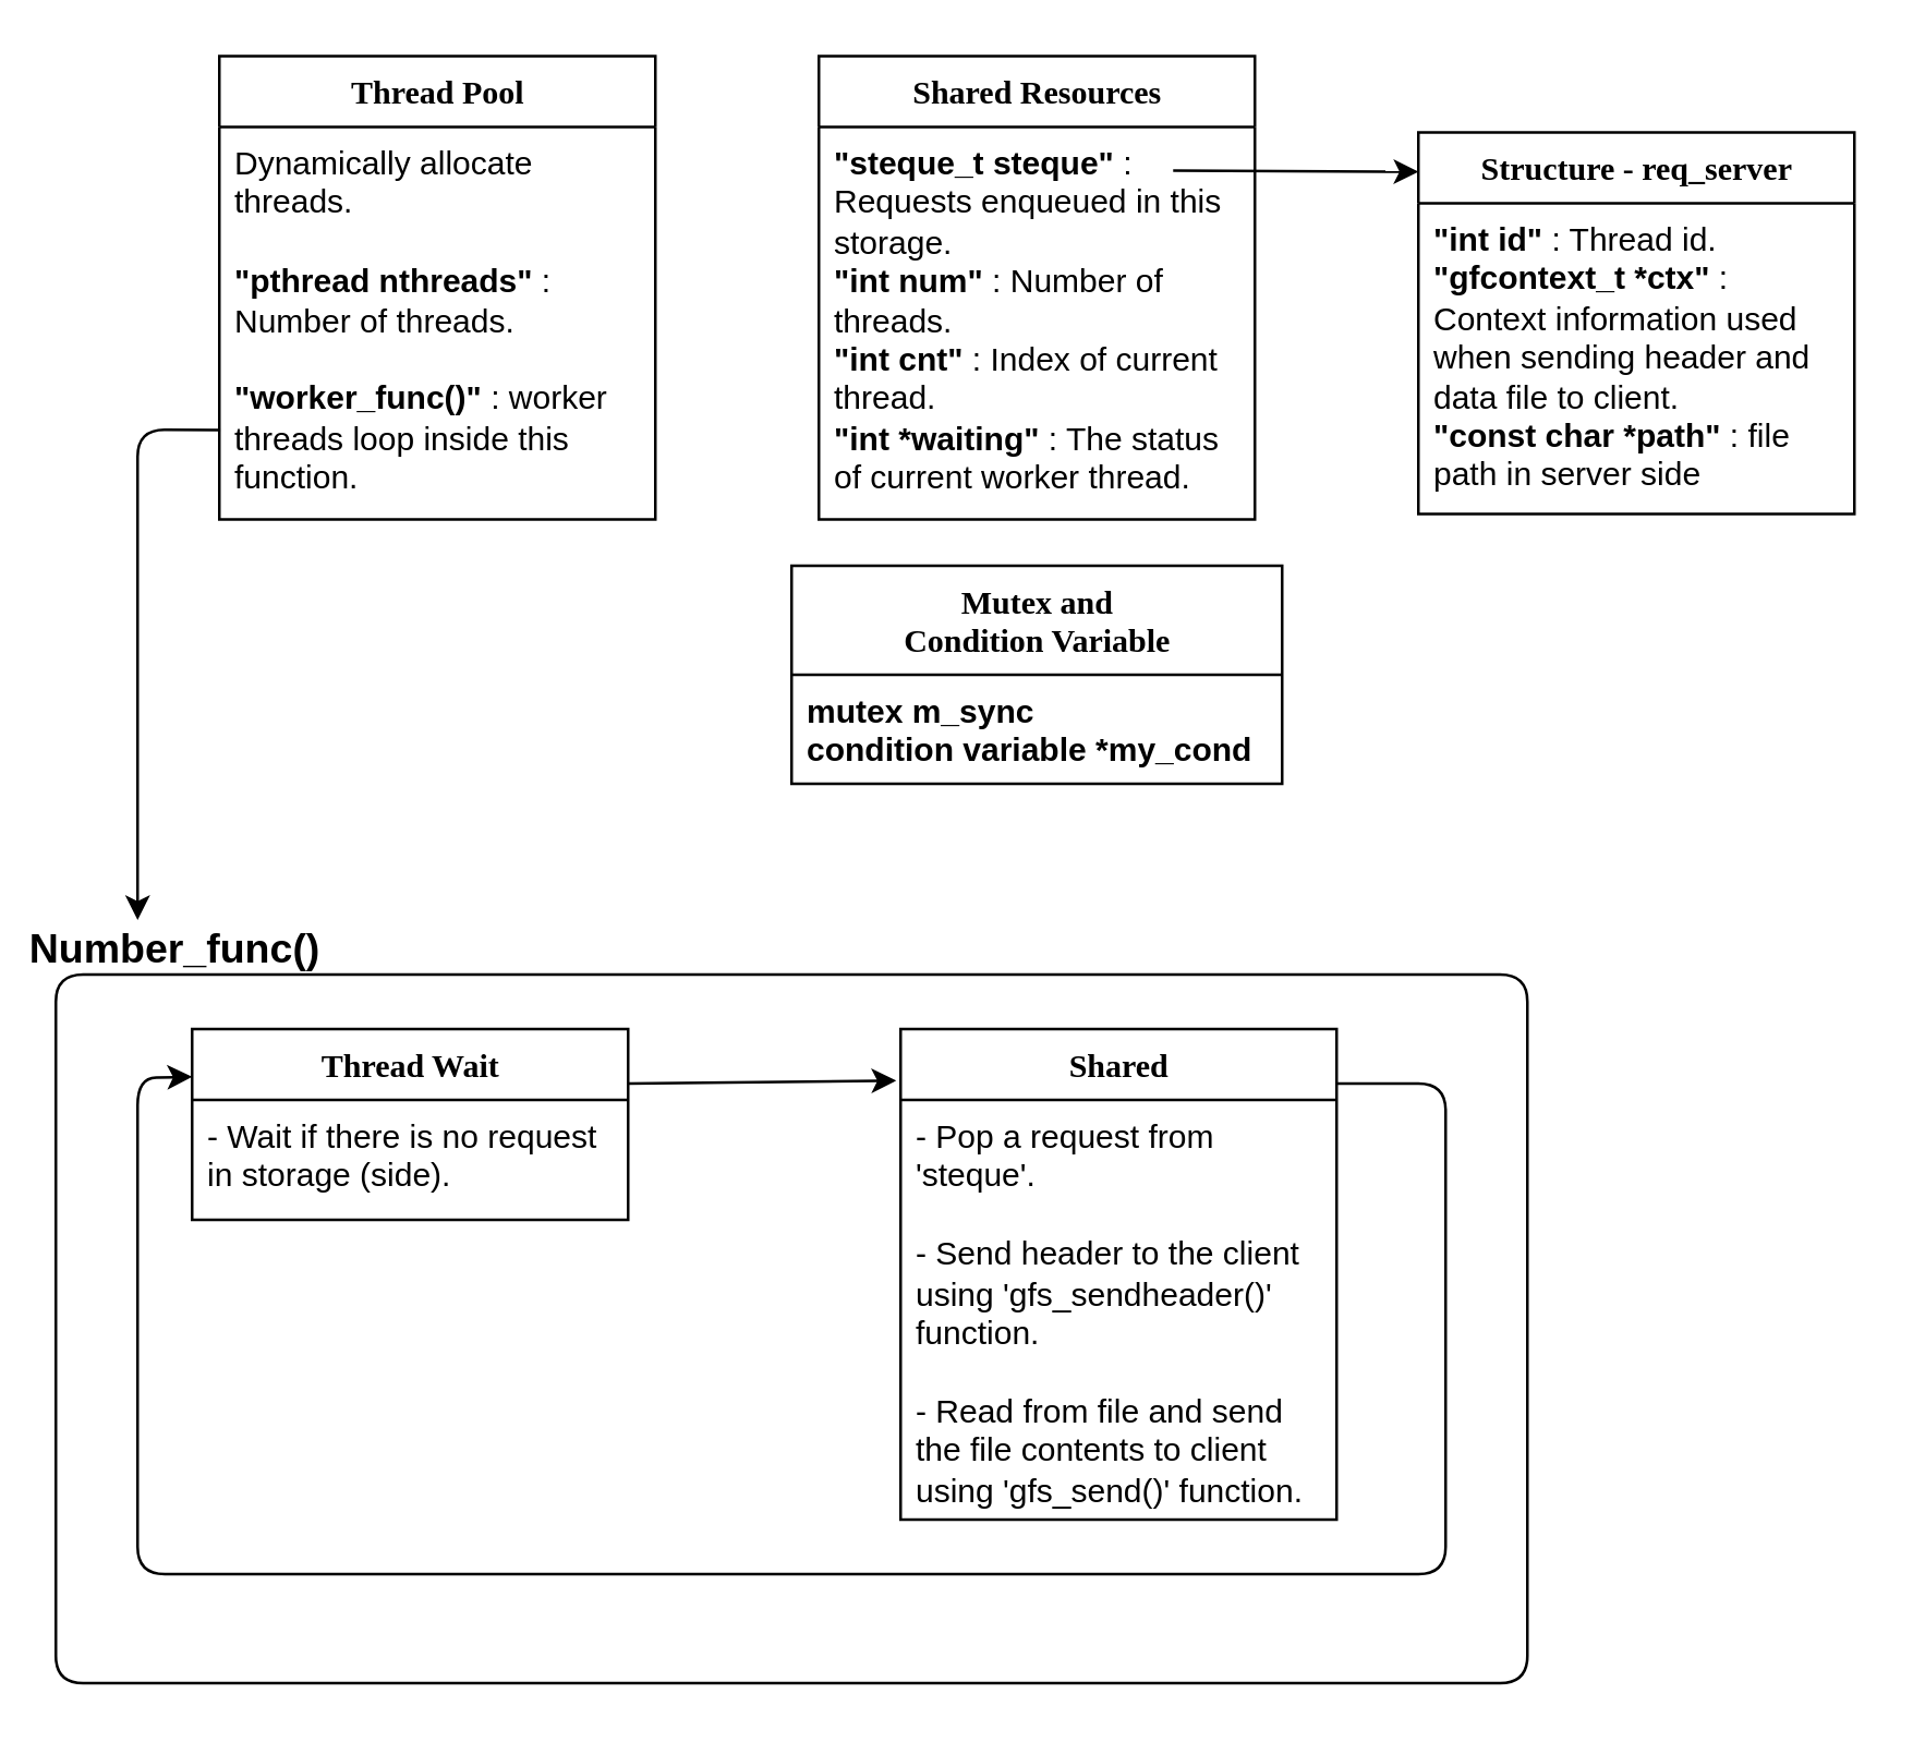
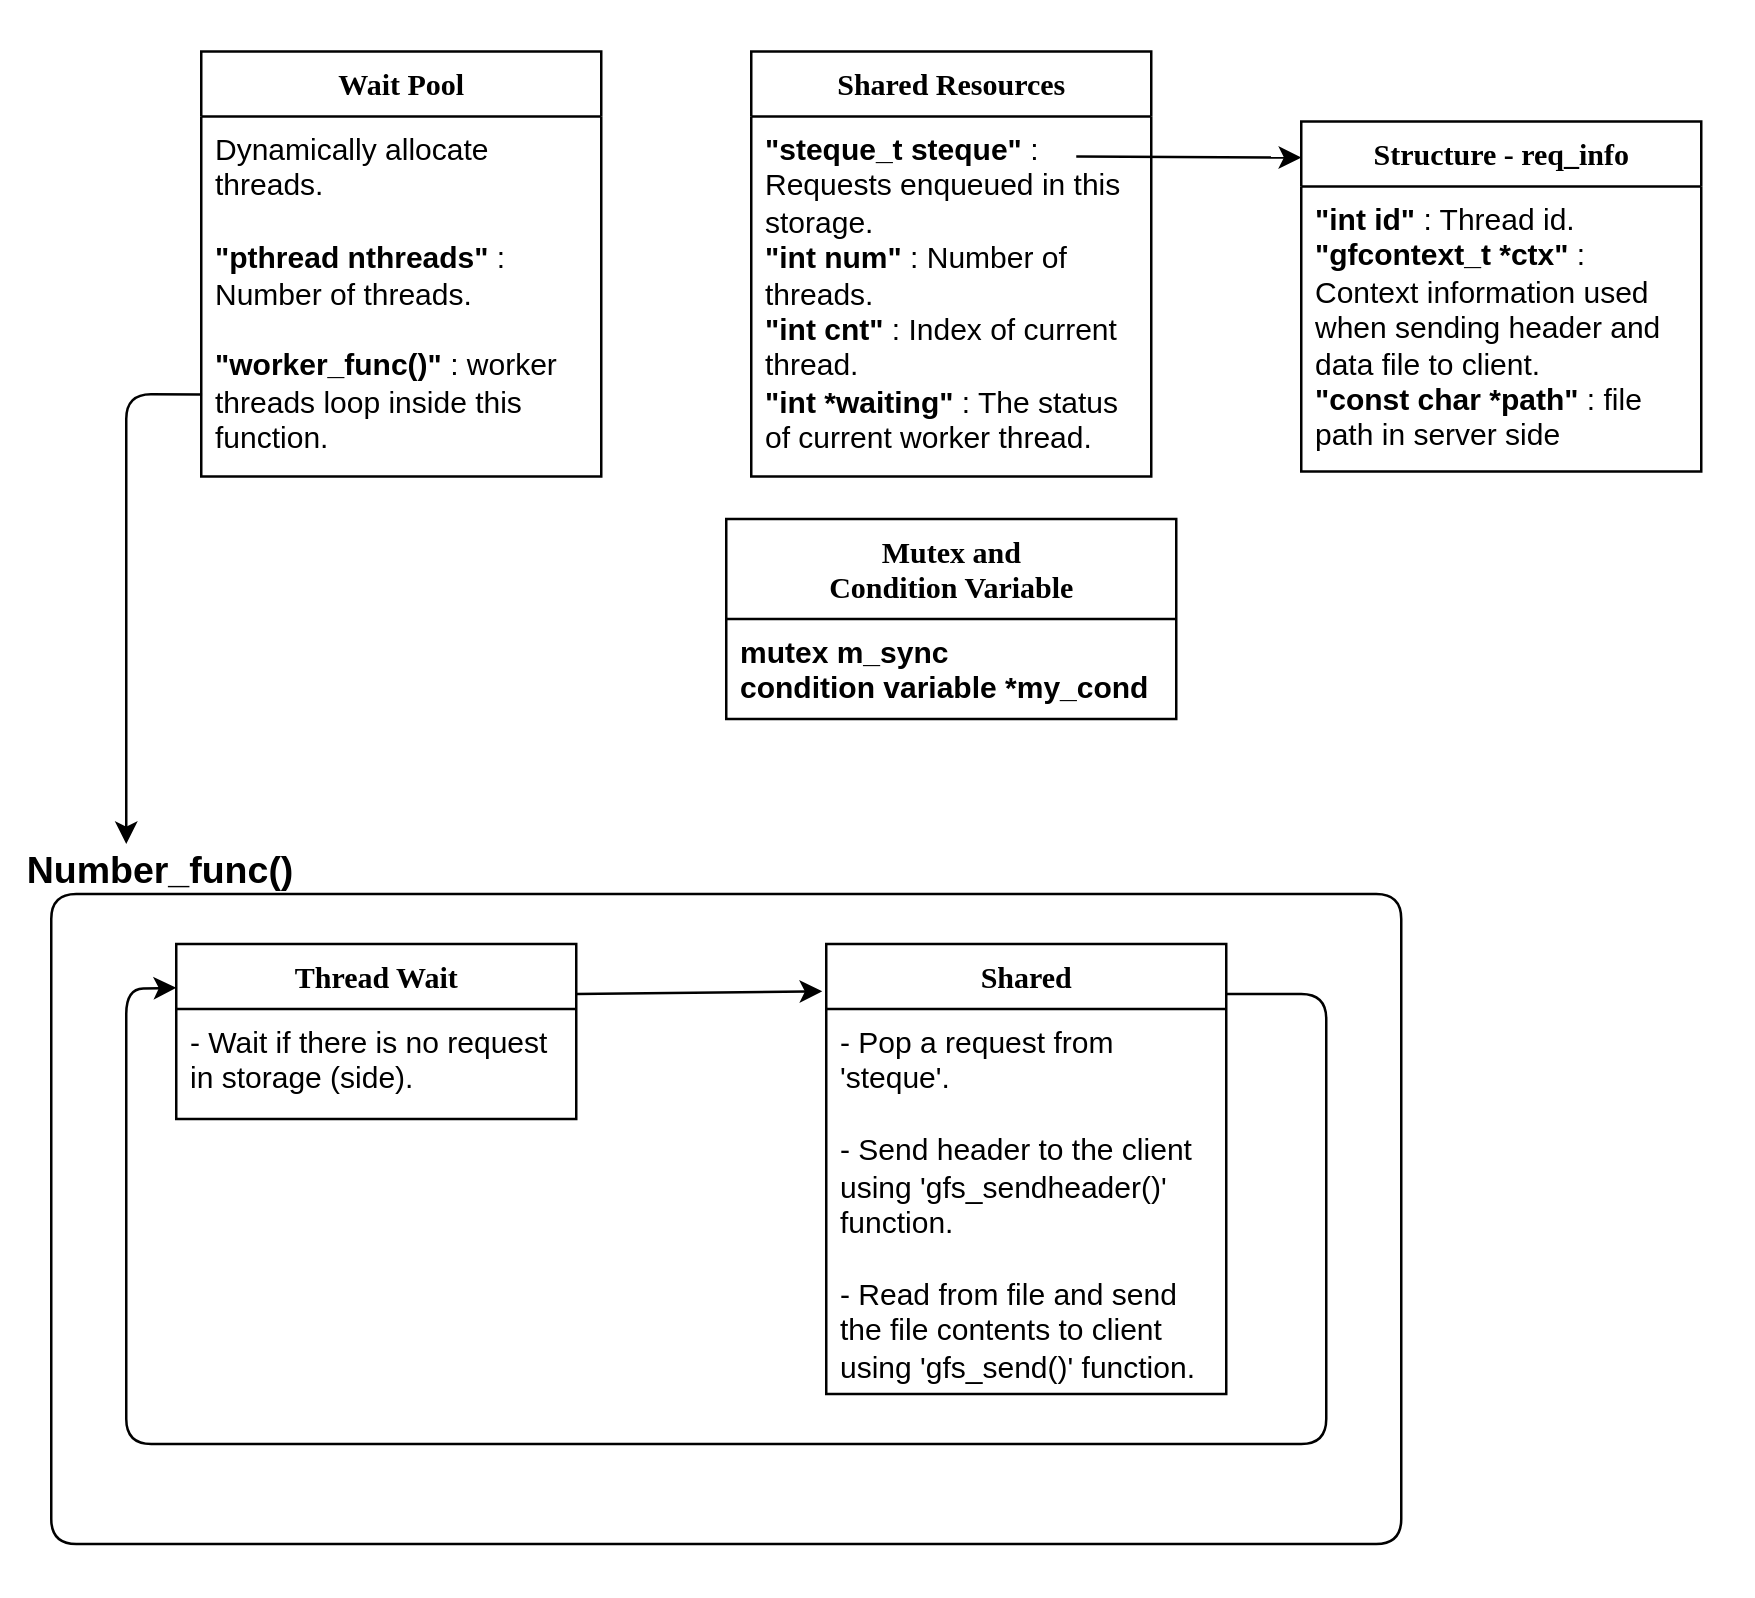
  <mxCell id="0" />
  <mxCell id="1" parent="0" />
- <mxCell id="2" value="Thread Pool" style="swimlane;html=1;fontStyle=1;align=center;verticalAlign=top;childLayout=stackLayout;horizontal=1;startSize=26;horizontalStack=0;resizeParent=1;resizeLast=0;collapsible=1;marginBottom=0;swimlaneFillColor=#ffffff;rounded=0;shadow=0;comic=0;labelBackgroundColor=none;strokeWidth=1;fillColor=none;fontFamily=Verdana;fontSize=12" parent="1" vertex="1"><mxGeometry x="80" y="20" width="160" height="170" as="geometry" /></mxCell>
+ <mxCell id="2" value="Wait Pool" style="swimlane;html=1;fontStyle=1;align=center;verticalAlign=top;childLayout=stackLayout;horizontal=1;startSize=26;horizontalStack=0;resizeParent=1;resizeLast=0;collapsible=1;marginBottom=0;swimlaneFillColor=#ffffff;rounded=0;shadow=0;comic=0;labelBackgroundColor=none;strokeWidth=1;fillColor=none;fontFamily=Verdana;fontSize=12" parent="1" vertex="1"><mxGeometry x="80" y="20" width="160" height="170" as="geometry" /></mxCell>
  <mxCell id="3" value="Dynamically allocate threads.&lt;br&gt;&lt;br&gt;&lt;b&gt;&quot;pthread nthreads&quot;&lt;/b&gt; : Number of threads.&lt;br&gt;&lt;br&gt;&lt;b&gt;&quot;worker_func()&quot;&lt;/b&gt; : worker threads loop inside this function." style="text;html=1;strokeColor=none;fillColor=none;align=left;verticalAlign=top;spacingLeft=4;spacingRight=4;whiteSpace=wrap;overflow=hidden;rotatable=0;points=[[0,0.5],[1,0.5]];portConstraint=eastwest;" parent="2" vertex="1"><mxGeometry y="26" width="160" height="144" as="geometry" /></mxCell>
  <mxCell id="4" value="Shared Resources" style="swimlane;html=1;fontStyle=1;align=center;verticalAlign=top;childLayout=stackLayout;horizontal=1;startSize=26;horizontalStack=0;resizeParent=1;resizeLast=0;collapsible=1;marginBottom=0;swimlaneFillColor=#ffffff;rounded=0;shadow=0;comic=0;labelBackgroundColor=none;strokeWidth=1;fillColor=none;fontFamily=Verdana;fontSize=12" vertex="1" parent="1"><mxGeometry x="300" y="20" width="160" height="170" as="geometry" /></mxCell>
  <mxCell id="5" value="" style="endArrow=classic;html=1;entryX=0;entryY=0.103;entryDx=0;entryDy=0;entryPerimeter=0;" edge="1" parent="4" target="9"><mxGeometry width="50" height="50" relative="1" as="geometry"><mxPoint x="130" y="42" as="sourcePoint" /><mxPoint x="180" y="-8" as="targetPoint" /></mxGeometry></mxCell>
  <mxCell id="6" value="&lt;b&gt;&quot;steque_t steque&quot; &lt;/b&gt;: Requests enqueued in this storage.&lt;br&gt;&lt;b&gt;&quot;int num&quot;&lt;/b&gt; : Number of threads.&lt;br&gt;&lt;b&gt;&quot;int cnt&quot;&lt;/b&gt; : Index of current thread.&lt;br&gt;&lt;b&gt;&quot;int *waiting&quot;&lt;/b&gt; : The status of current worker thread.&lt;br&gt;" style="text;html=1;strokeColor=none;fillColor=none;align=left;verticalAlign=top;spacingLeft=4;spacingRight=4;whiteSpace=wrap;overflow=hidden;rotatable=0;points=[[0,0.5],[1,0.5]];portConstraint=eastwest;" vertex="1" parent="4"><mxGeometry y="26" width="160" height="144" as="geometry" /></mxCell>
  <mxCell id="7" value="Mutex and &lt;br&gt;Condition Variable" style="swimlane;html=1;fontStyle=1;align=center;verticalAlign=top;childLayout=stackLayout;horizontal=1;startSize=40;horizontalStack=0;resizeParent=1;resizeLast=0;collapsible=1;marginBottom=0;swimlaneFillColor=#ffffff;rounded=0;shadow=0;comic=0;labelBackgroundColor=none;strokeWidth=1;fillColor=none;fontFamily=Verdana;fontSize=12" vertex="1" parent="1"><mxGeometry x="290" y="207" width="180" height="80" as="geometry" /></mxCell>
  <mxCell id="8" value="&lt;b&gt;mutex m_sync&lt;br&gt;condition variable *my_cond&lt;br&gt;&lt;/b&gt;" style="text;html=1;strokeColor=none;fillColor=none;align=left;verticalAlign=top;spacingLeft=4;spacingRight=4;whiteSpace=wrap;overflow=hidden;rotatable=0;points=[[0,0.5],[1,0.5]];portConstraint=eastwest;" vertex="1" parent="7"><mxGeometry y="40" width="180" height="40" as="geometry" /></mxCell>
- <mxCell id="9" value="Structure - req_server" style="swimlane;html=1;fontStyle=1;align=center;verticalAlign=top;childLayout=stackLayout;horizontal=1;startSize=26;horizontalStack=0;resizeParent=1;resizeLast=0;collapsible=1;marginBottom=0;swimlaneFillColor=#ffffff;rounded=0;shadow=0;comic=0;labelBackgroundColor=none;strokeWidth=1;fillColor=none;fontFamily=Verdana;fontSize=12" vertex="1" parent="1"><mxGeometry x="520" y="48" width="160" height="140" as="geometry" /></mxCell>
+ <mxCell id="9" value="Structure - req_info" style="swimlane;html=1;fontStyle=1;align=center;verticalAlign=top;childLayout=stackLayout;horizontal=1;startSize=26;horizontalStack=0;resizeParent=1;resizeLast=0;collapsible=1;marginBottom=0;swimlaneFillColor=#ffffff;rounded=0;shadow=0;comic=0;labelBackgroundColor=none;strokeWidth=1;fillColor=none;fontFamily=Verdana;fontSize=12" vertex="1" parent="1"><mxGeometry x="520" y="48" width="160" height="140" as="geometry" /></mxCell>
  <mxCell id="10" value="&lt;b&gt;&quot;int id&quot;&lt;/b&gt; : Thread id.&lt;br&gt;&lt;b&gt;&quot;gfcontext_t *ctx&quot;&lt;/b&gt;&amp;nbsp;: Context information used when sending header and data file to client.&lt;br&gt;&lt;b&gt;&quot;const char *path&quot;&lt;/b&gt; : file path in server side" style="text;html=1;strokeColor=none;fillColor=none;align=left;verticalAlign=top;spacingLeft=4;spacingRight=4;whiteSpace=wrap;overflow=hidden;rotatable=0;points=[[0,0.5],[1,0.5]];portConstraint=eastwest;" vertex="1" parent="9"><mxGeometry y="26" width="160" height="114" as="geometry" /></mxCell>
  <mxCell id="11" value="" style="endArrow=classic;html=1;exitX=0.002;exitY=0.772;exitDx=0;exitDy=0;exitPerimeter=0;" edge="1" parent="1" source="3"><mxGeometry width="50" height="50" relative="1" as="geometry"><mxPoint x="40" y="282" as="sourcePoint" /><mxPoint x="50" y="337" as="targetPoint" /><Array as="points"><mxPoint x="50" y="157" /></Array></mxGeometry></mxCell>
  <mxCell id="12" value="Thread Wait" style="swimlane;html=1;fontStyle=1;align=center;verticalAlign=top;childLayout=stackLayout;horizontal=1;startSize=26;horizontalStack=0;resizeParent=1;resizeLast=0;collapsible=1;marginBottom=0;swimlaneFillColor=#ffffff;rounded=0;shadow=0;comic=0;labelBackgroundColor=none;strokeWidth=1;fillColor=none;fontFamily=Verdana;fontSize=12" vertex="1" parent="1"><mxGeometry x="70" y="377" width="160" height="70" as="geometry" /></mxCell>
  <mxCell id="13" value="- Wait if there is no request in storage (side)." style="text;html=1;strokeColor=none;fillColor=none;align=left;verticalAlign=top;spacingLeft=4;spacingRight=4;whiteSpace=wrap;overflow=hidden;rotatable=0;points=[[0,0.5],[1,0.5]];portConstraint=eastwest;" vertex="1" parent="12"><mxGeometry y="26" width="160" height="44" as="geometry" /></mxCell>
  <mxCell id="14" value="Shared" style="swimlane;html=1;fontStyle=1;align=center;verticalAlign=top;childLayout=stackLayout;horizontal=1;startSize=26;horizontalStack=0;resizeParent=1;resizeLast=0;collapsible=1;marginBottom=0;swimlaneFillColor=#ffffff;rounded=0;shadow=0;comic=0;labelBackgroundColor=none;strokeWidth=1;fillColor=none;fontFamily=Verdana;fontSize=12" vertex="1" parent="1"><mxGeometry x="330" y="377" width="160" height="180" as="geometry" /></mxCell>
  <mxCell id="15" value="- Pop a request from 'steque'.&lt;br&gt;&lt;br&gt;- Send header to the client using 'gfs_sendheader()' function.&lt;br&gt;&lt;br&gt;- Read from file and send the file contents to client using 'gfs_send()' function.&lt;br&gt;&lt;br&gt;&amp;nbsp;" style="text;html=1;strokeColor=none;fillColor=none;align=left;verticalAlign=top;spacingLeft=4;spacingRight=4;whiteSpace=wrap;overflow=hidden;rotatable=0;points=[[0,0.5],[1,0.5]];portConstraint=eastwest;" vertex="1" parent="14"><mxGeometry y="26" width="160" height="154" as="geometry" /></mxCell>
  <mxCell id="16" value="" style="endArrow=classic;html=1;entryX=-0.01;entryY=0.105;entryDx=0;entryDy=0;entryPerimeter=0;" edge="1" parent="1" target="14"><mxGeometry width="50" height="50" relative="1" as="geometry"><mxPoint x="230" y="397" as="sourcePoint" /><mxPoint x="280" y="347" as="targetPoint" /></mxGeometry></mxCell>
  <mxCell id="17" value="" style="endArrow=classic;html=1;entryX=0;entryY=0.25;entryDx=0;entryDy=0;" edge="1" parent="1" target="12"><mxGeometry width="50" height="50" relative="1" as="geometry"><mxPoint x="490" y="397" as="sourcePoint" /><mxPoint x="60" y="417" as="targetPoint" /><Array as="points"><mxPoint x="530" y="397" /><mxPoint x="530" y="577" /><mxPoint x="50" y="577" /><mxPoint x="50" y="395" /></Array></mxGeometry></mxCell>
  <mxCell id="18" value="Number_func()" style="text;html=1;strokeColor=none;fillColor=none;align=center;verticalAlign=middle;whiteSpace=wrap;rounded=0;fontSize=15;fontStyle=1" vertex="1" parent="1"><mxGeometry x="44" y="337" width="40" height="20" as="geometry" /></mxCell>
  <mxCell id="19" value="" style="endArrow=none;html=1;fontSize=15;" edge="1" parent="1"><mxGeometry width="50" height="50" relative="1" as="geometry"><mxPoint x="180" y="357" as="sourcePoint" /><mxPoint x="180" y="357" as="targetPoint" /><Array as="points"><mxPoint x="560" y="357" /><mxPoint x="560" y="617" /><mxPoint x="20" y="617" /><mxPoint x="20" y="357" /></Array></mxGeometry></mxCell>
